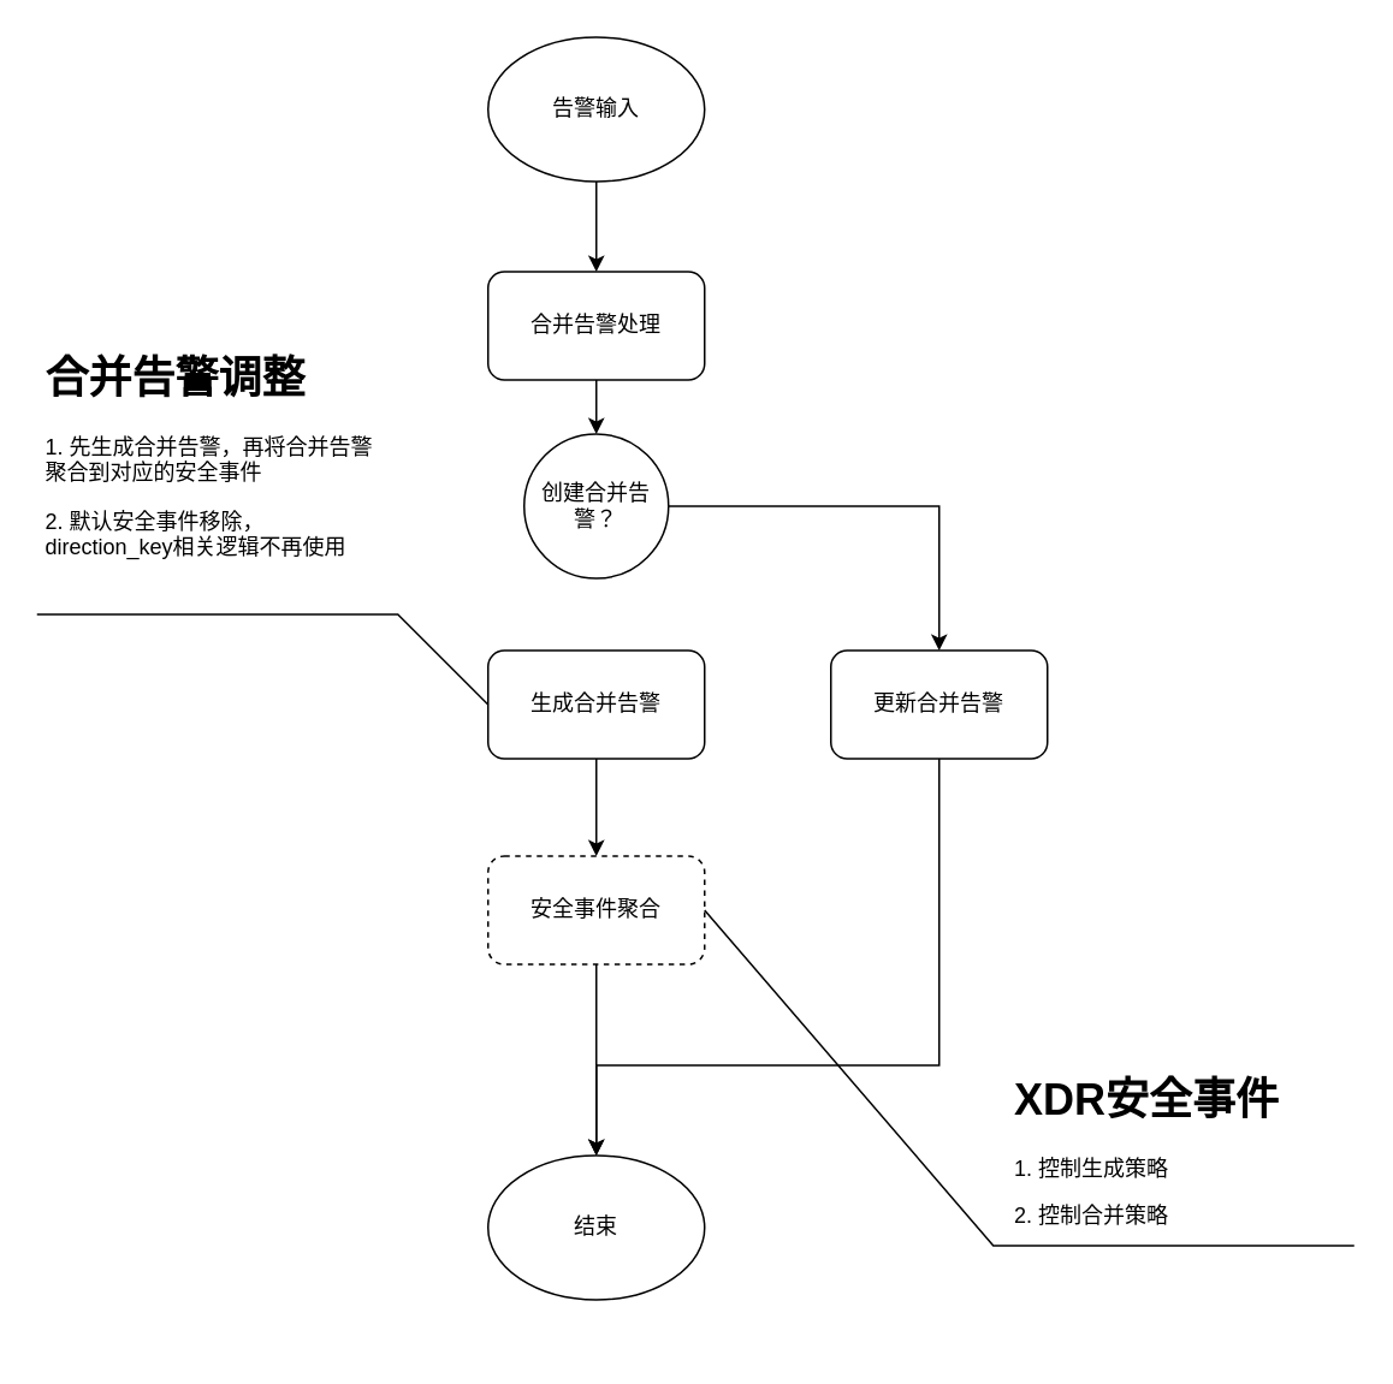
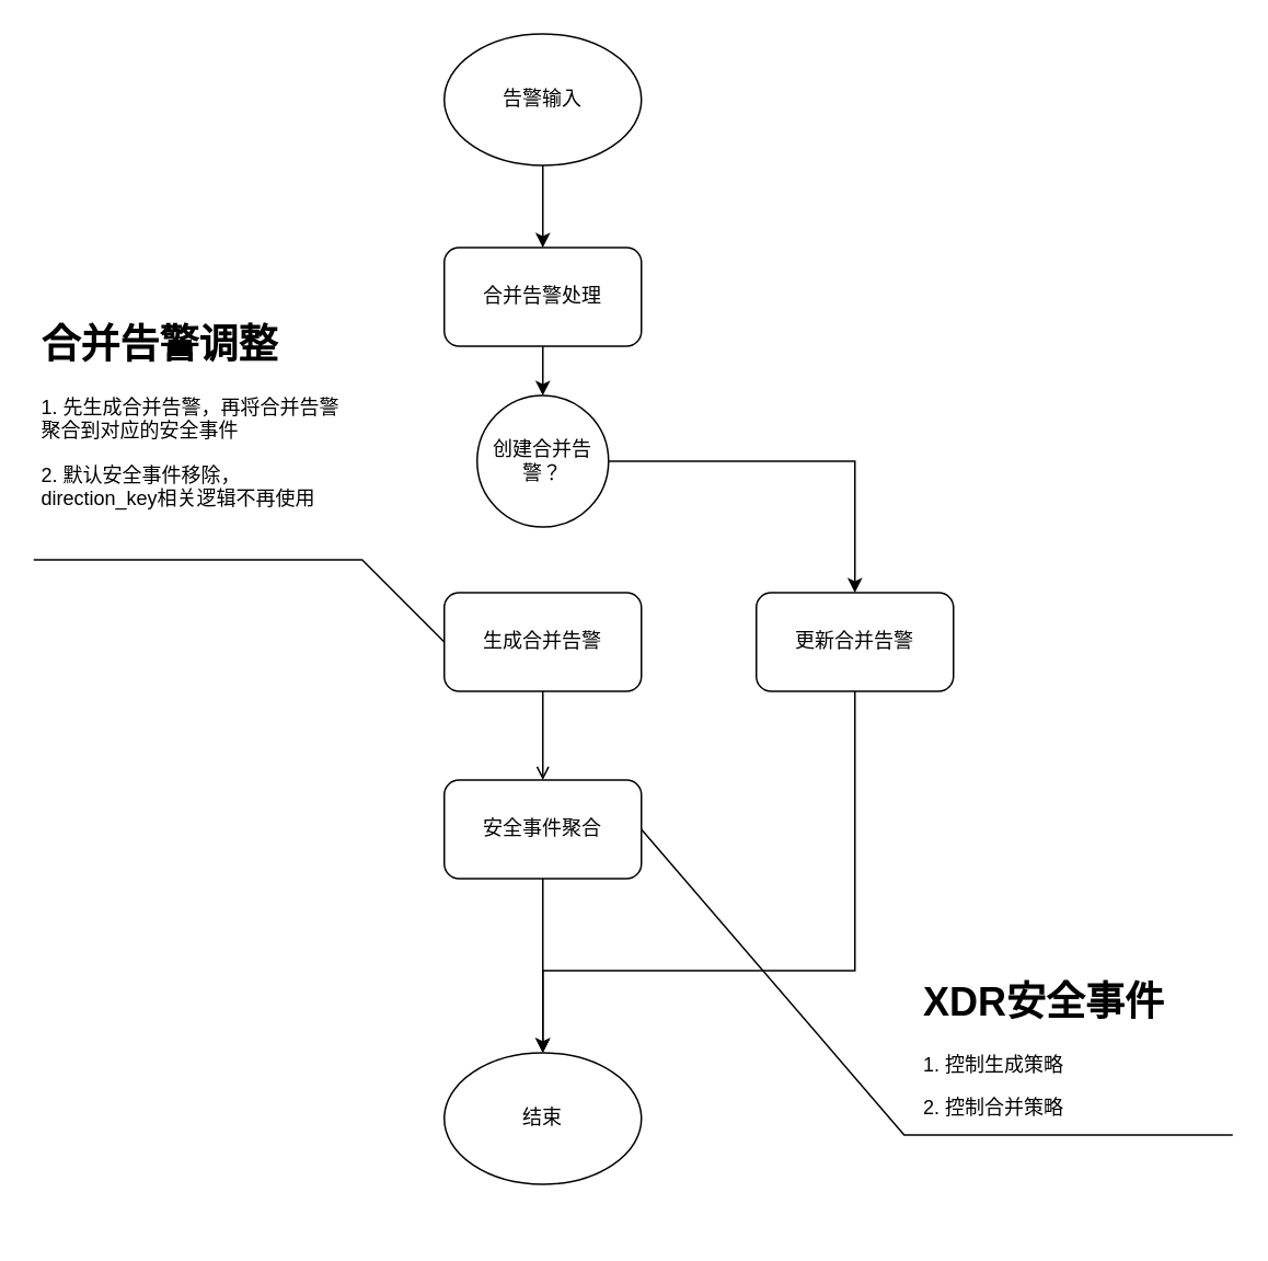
  <mxCell id="0" />
  <mxCell id="1" parent="0" />
  <mxCell id="2" value="" style="edgeStyle=orthogonalEdgeStyle;rounded=0;orthogonalLoop=1;jettySize=auto;html=1;" edge="1" parent="1" source="3" target="5"><mxGeometry relative="1" as="geometry" /></mxCell>
  <mxCell id="3" value="告警输入" style="ellipse;whiteSpace=wrap;html=1;" vertex="1" parent="1"><mxGeometry x="270" y="20" width="120" height="80" as="geometry" /></mxCell>
  <mxCell id="4" value="" style="edgeStyle=orthogonalEdgeStyle;rounded=0;orthogonalLoop=1;jettySize=auto;html=1;" edge="1" parent="1" source="5" target="7"><mxGeometry relative="1" as="geometry" /></mxCell>
  <mxCell id="5" value="合并告警处理" style="rounded=1;whiteSpace=wrap;html=1;" vertex="1" parent="1"><mxGeometry x="270" y="150" width="120" height="60" as="geometry" /></mxCell>
  <mxCell id="6" style="edgeStyle=orthogonalEdgeStyle;rounded=0;orthogonalLoop=1;jettySize=auto;html=1;" edge="1" parent="1" source="7" target="12"><mxGeometry relative="1" as="geometry" /></mxCell>
  <mxCell id="7" value="创建合并告警？" style="ellipse;whiteSpace=wrap;html=1;" vertex="1" parent="1"><mxGeometry x="290" y="240" width="80" height="80" as="geometry" /></mxCell>
- <mxCell id="8" value="" style="edgeStyle=orthogonalEdgeStyle;rounded=0;orthogonalLoop=1;jettySize=auto;html=1;" edge="1" parent="1" source="9" target="14"><mxGeometry relative="1" as="geometry" /></mxCell>
+ <mxCell id="8" value="" style="edgeStyle=orthogonalEdgeStyle;rounded=0;orthogonalLoop=1;jettySize=auto;html=1;endArrow=open;" edge="1" parent="1" source="9" target="14"><mxGeometry relative="1" as="geometry" /></mxCell>
  <mxCell id="9" value="生成合并告警" style="rounded=1;whiteSpace=wrap;html=1;" vertex="1" parent="1"><mxGeometry x="270" y="360" width="120" height="60" as="geometry" /></mxCell>
  <mxCell id="10" style="edgeStyle=orthogonalEdgeStyle;rounded=0;orthogonalLoop=1;jettySize=auto;html=1;" edge="1" parent="1" source="12" target="11"><mxGeometry relative="1" as="geometry"><Array as="points"><mxPoint x="520" y="590" /><mxPoint x="330" y="590" /></Array></mxGeometry></mxCell>
  <mxCell id="11" value="结束" style="ellipse;whiteSpace=wrap;html=1;" vertex="1" parent="1"><mxGeometry x="270" y="640" width="120" height="80" as="geometry" /></mxCell>
  <mxCell id="12" value="更新合并告警" style="rounded=1;whiteSpace=wrap;html=1;" vertex="1" parent="1"><mxGeometry x="460" y="360" width="120" height="60" as="geometry" /></mxCell>
  <mxCell id="13" style="edgeStyle=orthogonalEdgeStyle;rounded=0;orthogonalLoop=1;jettySize=auto;html=1;" edge="1" parent="1" source="14" target="11"><mxGeometry relative="1" as="geometry" /></mxCell>
- <mxCell id="14" value="安全事件聚合" style="rounded=1;whiteSpace=wrap;html=1;dashed=1;" vertex="1" parent="1"><mxGeometry x="270" y="474" width="120" height="60" as="geometry" /></mxCell>
+ <mxCell id="14" value="安全事件聚合" style="rounded=1;whiteSpace=wrap;html=1;" vertex="1" parent="1"><mxGeometry x="270" y="474" width="120" height="60" as="geometry" /></mxCell>
  <mxCell id="15" value="&lt;h1&gt;合并告警调整&lt;/h1&gt;&lt;p&gt;1. 先生成合并告警，再将合并告警聚合到对应的安全事件&lt;/p&gt;&lt;p&gt;2. 默认安全事件移除，direction_key相关逻辑不再使用&lt;/p&gt;" style="text;html=1;strokeColor=none;fillColor=none;spacing=5;spacingTop=-20;whiteSpace=wrap;overflow=hidden;rounded=0;" vertex="1" parent="1"><mxGeometry x="20" y="190" width="190" height="155" as="geometry" /></mxCell>
  <mxCell id="16" value="" style="endArrow=none;html=1;rounded=0;endFill=0;exitX=1;exitY=0.5;exitDx=0;exitDy=0;" edge="1" parent="1" source="14"><mxGeometry relative="1" as="geometry"><mxPoint x="420" y="504" as="sourcePoint" /><mxPoint x="750" y="690" as="targetPoint" /><Array as="points"><mxPoint x="550" y="690" /></Array></mxGeometry></mxCell>
  <mxCell id="17" value="" style="endArrow=none;html=1;rounded=0;exitX=0;exitY=0.5;exitDx=0;exitDy=0;endFill=0;" edge="1" parent="1" source="9"><mxGeometry relative="1" as="geometry"><mxPoint x="0" y="330" as="sourcePoint" /><mxPoint x="20" y="340" as="targetPoint" /><Array as="points"><mxPoint x="220" y="340" /></Array></mxGeometry></mxCell>
  <mxCell id="18" value="&lt;h1&gt;XDR安全事件&lt;/h1&gt;&lt;p&gt;1. 控制生成策略&lt;/p&gt;&lt;p&gt;2. 控制合并策略&lt;/p&gt;" style="text;html=1;strokeColor=none;fillColor=none;spacing=5;spacingTop=-20;whiteSpace=wrap;overflow=hidden;rounded=0;" vertex="1" parent="1"><mxGeometry x="557" y="590" width="190" height="155" as="geometry" /></mxCell>
